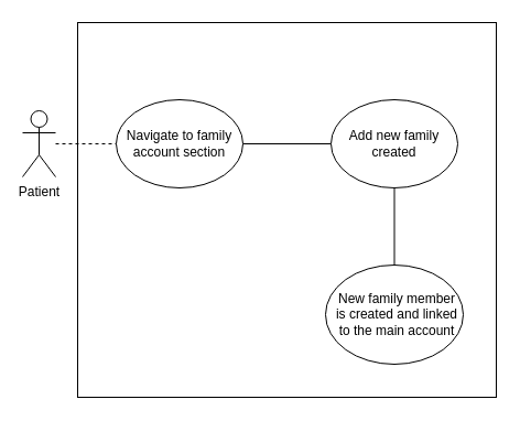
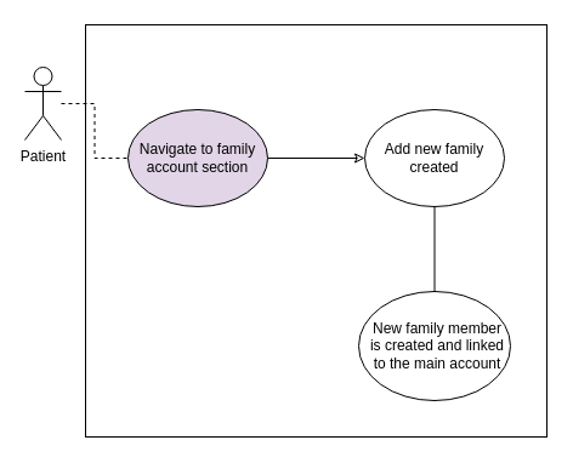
  <mxCell id="0" />
  <mxCell id="1" parent="0" />
  <mxCell id="2" value="" style="rounded=0;whiteSpace=wrap;html=1;" vertex="1" parent="1"><mxGeometry x="70" y="20" width="380" height="340" as="geometry" /></mxCell>
  <mxCell id="3" style="edgeStyle=orthogonalEdgeStyle;rounded=0;orthogonalLoop=1;jettySize=auto;html=1;entryX=0;entryY=0.5;entryDx=0;entryDy=0;endArrow=none;endFill=0;dashed=1;" edge="1" parent="1" source="4" target="6"><mxGeometry relative="1" as="geometry" /></mxCell>
- <mxCell id="4" value="Patient&lt;div&gt;&lt;br&gt;&lt;/div&gt;" style="shape=umlActor;verticalLabelPosition=bottom;verticalAlign=top;html=1;outlineConnect=0;" vertex="1" parent="1"><mxGeometry x="20" y="100" width="30" height="60" as="geometry" /></mxCell>
- <mxCell id="5" value="" style="edgeStyle=orthogonalEdgeStyle;rounded=0;orthogonalLoop=1;jettySize=auto;html=1;endArrow=none;endFill=0;" edge="1" parent="1" source="6" target="8"><mxGeometry relative="1" as="geometry" /></mxCell>
- <mxCell id="6" value="&lt;div style=&quot;&quot;&gt;&lt;span style=&quot;background-color: initial;&quot;&gt;Navigate to family account section&lt;/span&gt;&lt;/div&gt;" style="ellipse;whiteSpace=wrap;html=1;verticalAlign=middle;align=center;" vertex="1" parent="1"><mxGeometry x="105" y="90" width="115" height="80" as="geometry" /></mxCell>
+ <mxCell id="4" value="Patient&lt;div&gt;&lt;br&gt;&lt;/div&gt;" style="shape=umlActor;verticalLabelPosition=bottom;verticalAlign=top;html=1;outlineConnect=0;" vertex="1" parent="1"><mxGeometry x="20" y="55" width="30" height="60" as="geometry" /></mxCell>
+ <mxCell id="5" value="" style="edgeStyle=orthogonalEdgeStyle;rounded=0;orthogonalLoop=1;jettySize=auto;html=1;endArrow=classic;endFill=0;" edge="1" parent="1" source="6" target="8"><mxGeometry relative="1" as="geometry" /></mxCell>
+ <mxCell id="6" value="&lt;div style=&quot;&quot;&gt;&lt;span style=&quot;background-color: initial;&quot;&gt;Navigate to family account section&lt;/span&gt;&lt;/div&gt;" style="ellipse;whiteSpace=wrap;html=1;verticalAlign=middle;align=center;fillColor=#e1d5e7;" vertex="1" parent="1"><mxGeometry x="105" y="90" width="115" height="80" as="geometry" /></mxCell>
  <mxCell id="7" value="" style="edgeStyle=orthogonalEdgeStyle;rounded=0;orthogonalLoop=1;jettySize=auto;html=1;endArrow=none;endFill=0;" edge="1" parent="1" source="8" target="9"><mxGeometry relative="1" as="geometry" /></mxCell>
  <mxCell id="8" value="Add new family created" style="ellipse;whiteSpace=wrap;html=1;verticalAlign=middle;" vertex="1" parent="1"><mxGeometry x="300" y="90" width="115" height="80" as="geometry" /></mxCell>
  <mxCell id="9" value="New family member is created and linked to the main account" style="ellipse;whiteSpace=wrap;html=1;verticalAlign=middle;spacingLeft=5;" vertex="1" parent="1"><mxGeometry x="295" y="240" width="125" height="90" as="geometry" /></mxCell>
